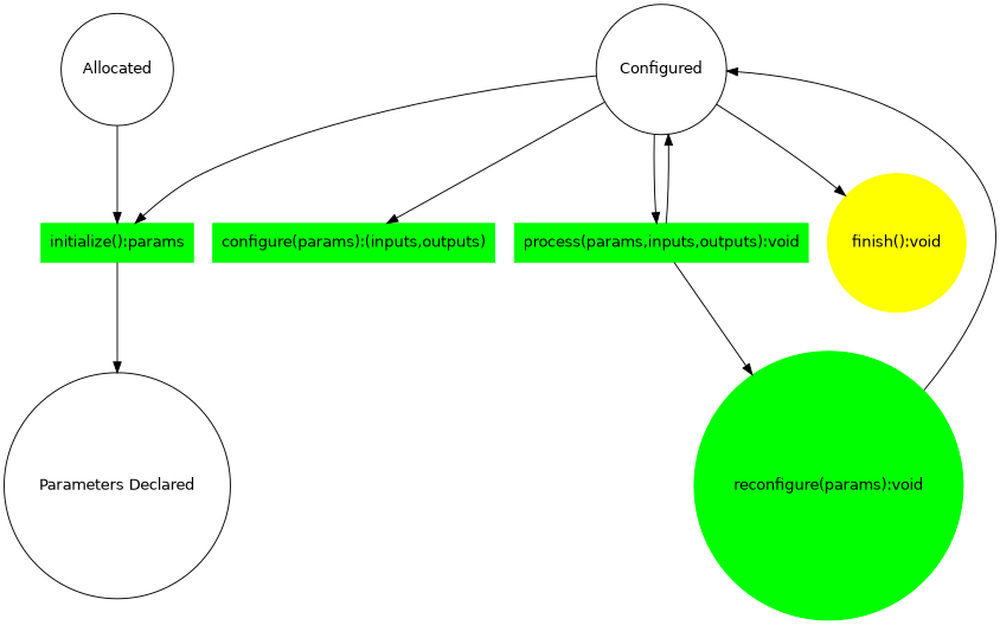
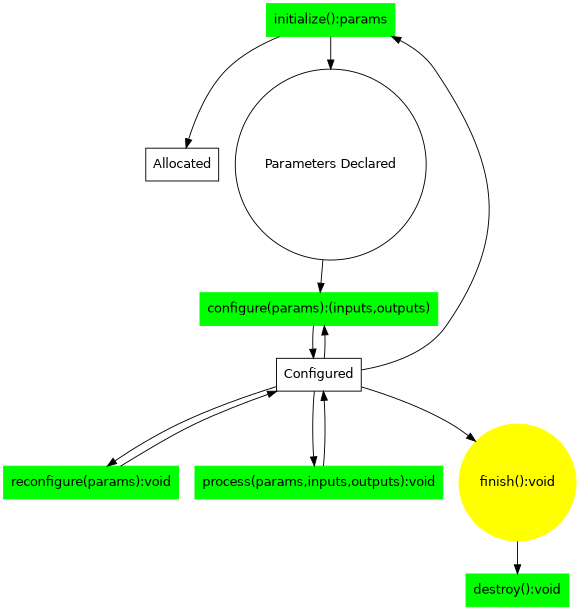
  digraph {
    fontname="DejaVu Sans"
    node [fontname="DejaVu Sans" shape=rectangle color=green style=filled]
    edge [fontname="DejaVu Sans"]
-   n1 [label=Allocated shape=circle color="" style=""]
+   n1 [label=Allocated shape=box color="" style=""]
    n2 [label="initialize():params"]
    n3 [label="Parameters Declared" shape=circle color="" style=""]
    n4 [label="configure(params):(inputs,outputs)"]
-   n5 [label=Configured shape=circle color="" style=""]
-   n6 [label="reconfigure(params):void" shape=circle]
+   n5 [label=Configured shape=box color="" style=""]
+   n6 [label="reconfigure(params):void"]
    n7 [label="process(params,inputs,outputs):void"]
    n8 [color=yellow label="finish():void" shape=circle]
-   n1 -> n2
+   n9 [label="destroy():void"]
+   n2 -> n1
    n2 -> n3
+   n3 -> n4
+   n4 -> n5
    n5 -> n2
    n5 -> n4
-   n7 -> n6
+   n5 -> n6
    n5 -> n7
    n5 -> n8
    n6 -> n5
    n7 -> n5
+   n8 -> n9
  }
